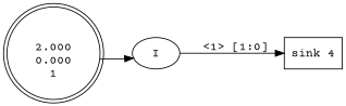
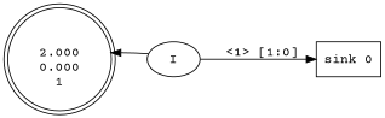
  digraph {
    fontname="Courier Prime"
    rankdir=LR
    node [fontname="Courier Prime"]
    edge [fontname="Courier Prime"]
    n1 [label="\n2.000\n0.000\n1" shape=doublecircle]
-   n2 [label="sink 4" shape=box]
+   n2 [label="sink 0" shape=box]
    I
-   n1 -> I
+   I -> n1
    I -> n2 [label=" <1> [1:0]"]
  }
